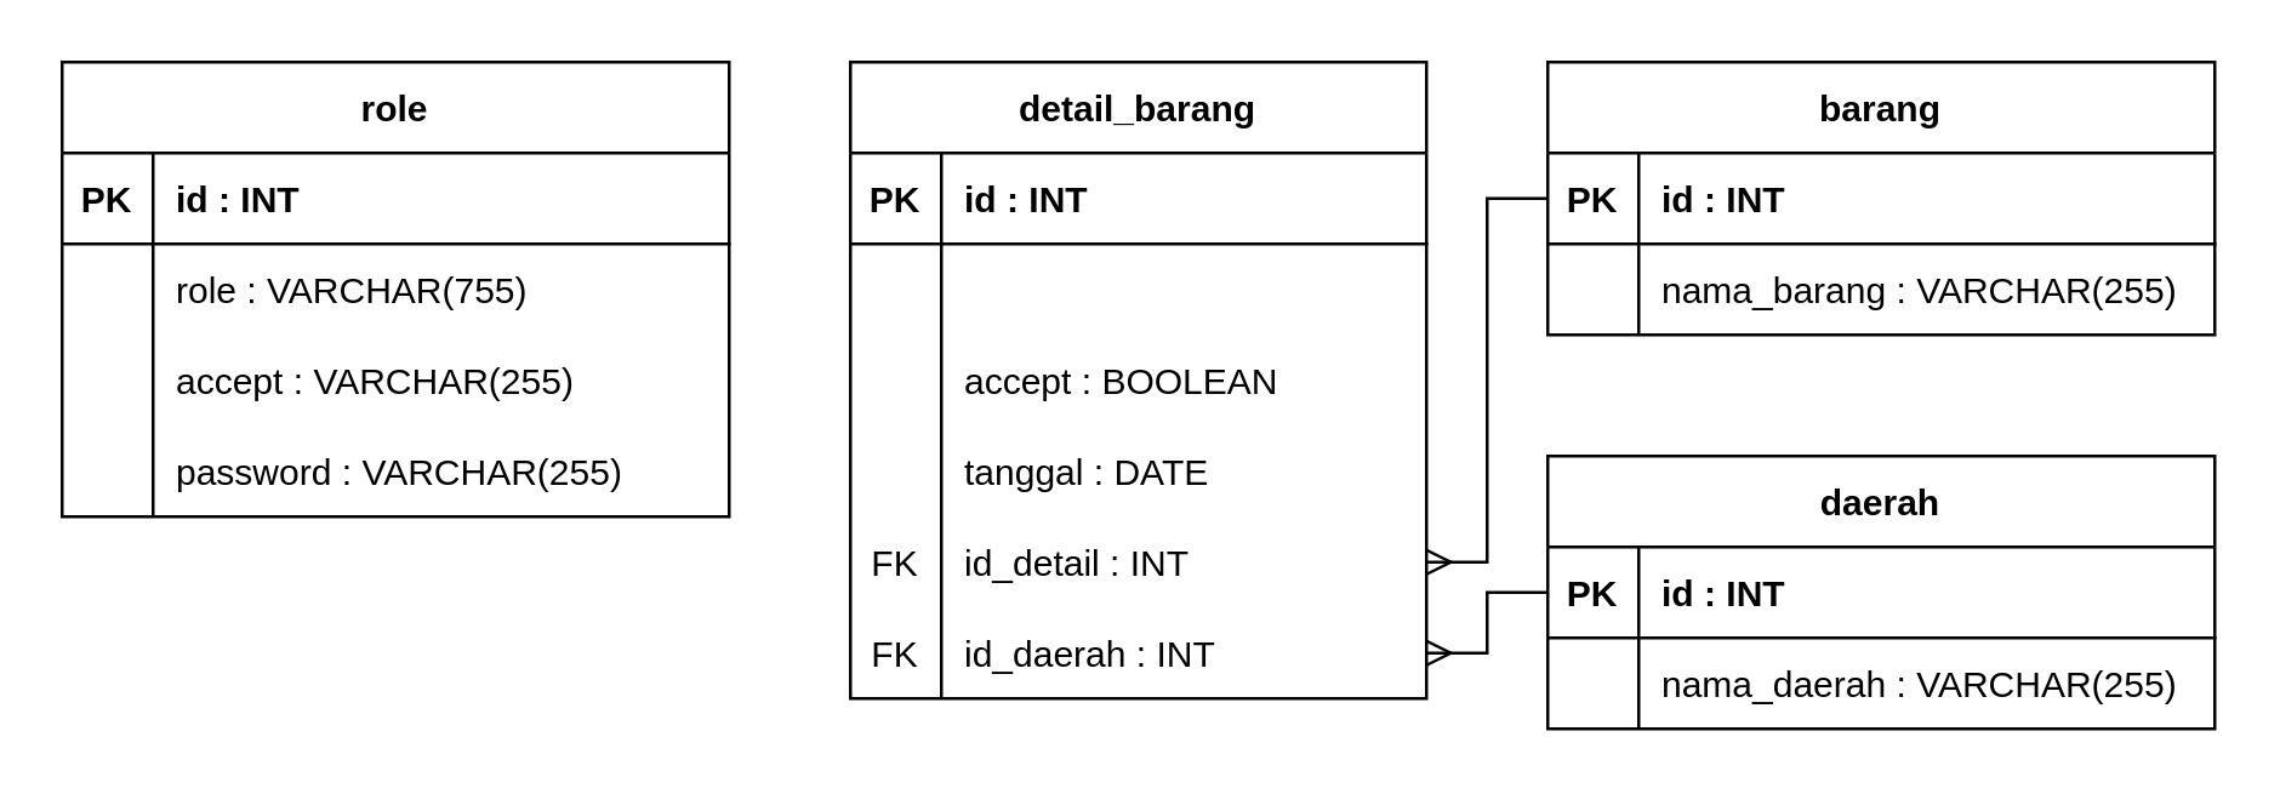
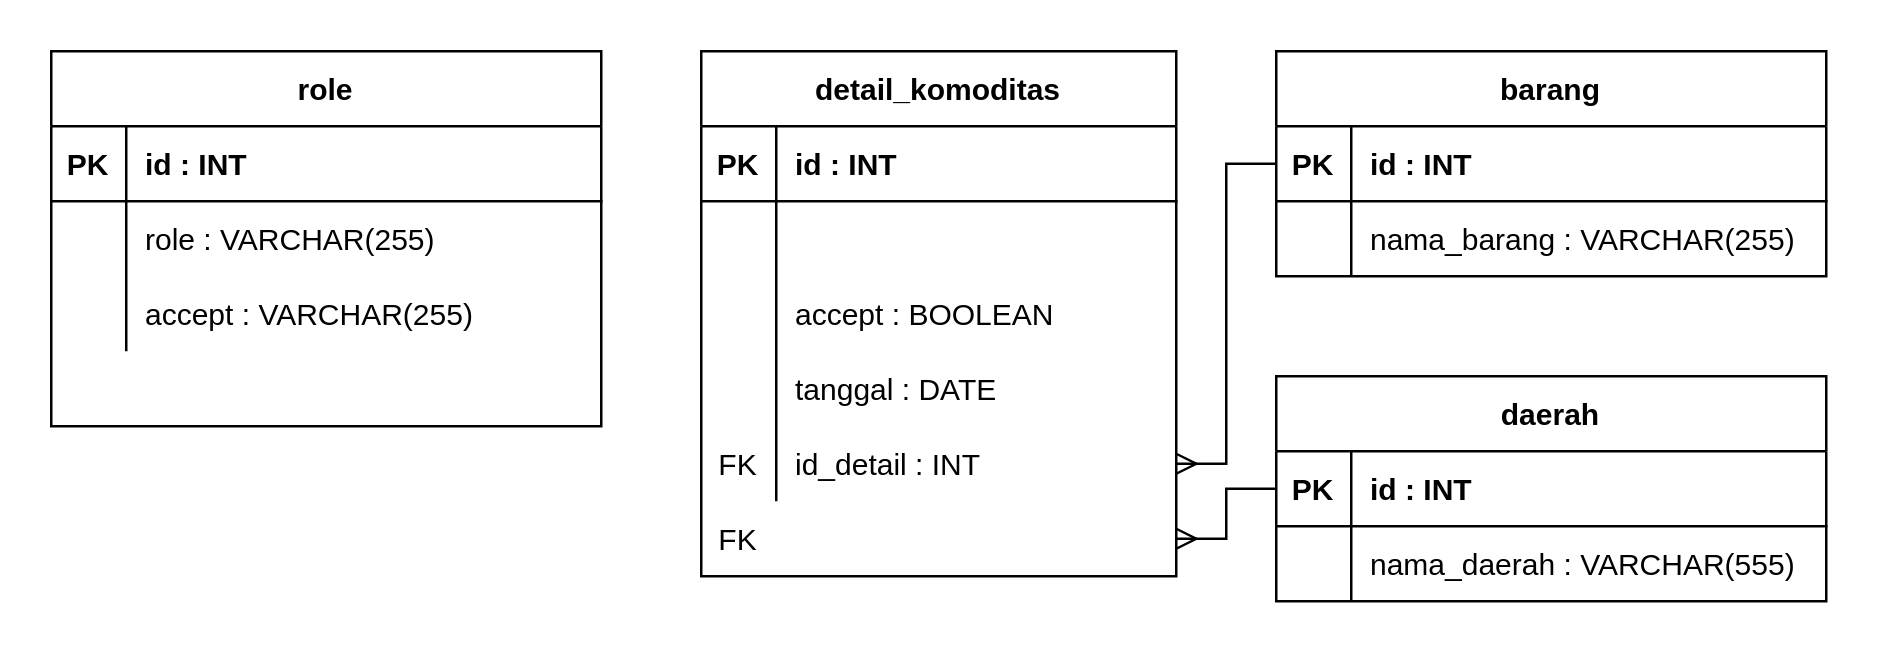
  <mxCell id="0" />
  <mxCell id="1" parent="0" />
  <mxCell id="2" value="barang" style="shape=table;startSize=30;container=1;collapsible=1;childLayout=tableLayout;fixedRows=1;rowLines=0;fontStyle=1;align=center;resizeLast=1;columnLines=1;horizontal=1;arcSize=15;" vertex="1" parent="1"><mxGeometry x="510" y="20" width="220" height="90" as="geometry"><mxRectangle x="470" y="60" width="60" height="30" as="alternateBounds" /></mxGeometry></mxCell>
  <mxCell id="3" value="" style="shape=partialRectangle;collapsible=0;dropTarget=0;pointerEvents=0;fillColor=none;top=0;left=0;bottom=1;right=0;points=[[0,0.5],[1,0.5]];portConstraint=eastwest;" vertex="1" parent="2"><mxGeometry y="30" width="220" height="30" as="geometry" /></mxCell>
  <mxCell id="4" value="PK" style="shape=partialRectangle;connectable=0;fillColor=none;top=0;left=0;bottom=0;right=0;fontStyle=1;overflow=hidden;" vertex="1" parent="3"><mxGeometry width="30" height="30" as="geometry" /></mxCell>
  <mxCell id="5" value="id : INT" style="shape=partialRectangle;connectable=0;fillColor=none;top=0;left=0;bottom=0;right=0;align=left;spacingLeft=6;fontStyle=1;overflow=hidden;" vertex="1" parent="3"><mxGeometry x="30" width="190" height="30" as="geometry" /></mxCell>
  <mxCell id="6" value="" style="shape=partialRectangle;collapsible=0;dropTarget=0;pointerEvents=0;fillColor=none;top=0;left=0;bottom=0;right=0;points=[[0,0.5],[1,0.5]];portConstraint=eastwest;" vertex="1" parent="2"><mxGeometry y="60" width="220" height="30" as="geometry" /></mxCell>
  <mxCell id="7" value="" style="shape=partialRectangle;connectable=0;fillColor=none;top=0;left=0;bottom=0;right=0;editable=1;overflow=hidden;" vertex="1" parent="6"><mxGeometry width="30" height="30" as="geometry" /></mxCell>
  <mxCell id="8" value="nama_barang : VARCHAR(255)" style="shape=partialRectangle;connectable=0;fillColor=none;top=0;left=0;bottom=0;right=0;align=left;spacingLeft=6;overflow=hidden;" vertex="1" parent="6"><mxGeometry x="30" width="190" height="30" as="geometry" /></mxCell>
- <mxCell id="9" value="detail_barang" style="shape=table;startSize=30;container=1;collapsible=1;childLayout=tableLayout;fixedRows=1;rowLines=0;fontStyle=1;align=center;resizeLast=1;columnLines=1;horizontal=1;arcSize=15;" parent="1" vertex="1"><mxGeometry x="280" y="20" width="190" height="210" as="geometry"><mxRectangle x="470" y="60" width="60" height="30" as="alternateBounds" /></mxGeometry></mxCell>
+ <mxCell id="9" value="detail_komoditas" style="shape=table;startSize=30;container=1;collapsible=1;childLayout=tableLayout;fixedRows=1;rowLines=0;fontStyle=1;align=center;resizeLast=1;columnLines=1;horizontal=1;arcSize=15;" parent="1" vertex="1"><mxGeometry x="280" y="20" width="190" height="210" as="geometry"><mxRectangle x="470" y="60" width="60" height="30" as="alternateBounds" /></mxGeometry></mxCell>
  <mxCell id="10" value="" style="shape=partialRectangle;collapsible=0;dropTarget=0;pointerEvents=0;fillColor=none;top=0;left=0;bottom=1;right=0;points=[[0,0.5],[1,0.5]];portConstraint=eastwest;" parent="9" vertex="1"><mxGeometry y="30" width="190" height="30" as="geometry" /></mxCell>
  <mxCell id="11" value="PK" style="shape=partialRectangle;connectable=0;fillColor=none;top=0;left=0;bottom=0;right=0;fontStyle=1;overflow=hidden;" parent="10" vertex="1"><mxGeometry width="30" height="30" as="geometry" /></mxCell>
  <mxCell id="12" value="id : INT" style="shape=partialRectangle;connectable=0;fillColor=none;top=0;left=0;bottom=0;right=0;align=left;spacingLeft=6;fontStyle=1;overflow=hidden;" parent="10" vertex="1"><mxGeometry x="30" width="160" height="30" as="geometry" /></mxCell>
  <mxCell id="13" value="" style="shape=partialRectangle;collapsible=0;dropTarget=0;pointerEvents=0;fillColor=none;top=0;left=0;bottom=0;right=0;points=[[0,0.5],[1,0.5]];portConstraint=eastwest;" parent="9" vertex="1"><mxGeometry y="60" width="190" height="30" as="geometry" /></mxCell>
  <mxCell id="14" value="" style="shape=partialRectangle;connectable=0;fillColor=none;top=0;left=0;bottom=0;right=0;editable=1;overflow=hidden;" parent="13" vertex="1"><mxGeometry width="30" height="30" as="geometry" /></mxCell>
  <mxCell id="15" value="" style="shape=partialRectangle;collapsible=0;dropTarget=0;pointerEvents=0;fillColor=none;top=0;left=0;bottom=0;right=0;points=[[0,0.5],[1,0.5]];portConstraint=eastwest;" vertex="1" parent="9"><mxGeometry y="90" width="190" height="30" as="geometry" /></mxCell>
  <mxCell id="16" value="" style="shape=partialRectangle;connectable=0;fillColor=none;top=0;left=0;bottom=0;right=0;editable=1;overflow=hidden;" vertex="1" parent="15"><mxGeometry width="30" height="30" as="geometry" /></mxCell>
  <mxCell id="17" value="accept : BOOLEAN" style="shape=partialRectangle;connectable=0;fillColor=none;top=0;left=0;bottom=0;right=0;align=left;spacingLeft=6;overflow=hidden;" vertex="1" parent="15"><mxGeometry x="30" width="160" height="30" as="geometry" /></mxCell>
  <mxCell id="18" value="" style="shape=partialRectangle;collapsible=0;dropTarget=0;pointerEvents=0;fillColor=none;top=0;left=0;bottom=0;right=0;points=[[0,0.5],[1,0.5]];portConstraint=eastwest;" vertex="1" parent="9"><mxGeometry y="120" width="190" height="30" as="geometry" /></mxCell>
  <mxCell id="19" value="" style="shape=partialRectangle;connectable=0;fillColor=none;top=0;left=0;bottom=0;right=0;editable=1;overflow=hidden;" vertex="1" parent="18"><mxGeometry width="30" height="30" as="geometry" /></mxCell>
  <mxCell id="20" value="tanggal : DATE" style="shape=partialRectangle;connectable=0;fillColor=none;top=0;left=0;bottom=0;right=0;align=left;spacingLeft=6;overflow=hidden;" vertex="1" parent="18"><mxGeometry x="30" width="160" height="30" as="geometry" /></mxCell>
  <mxCell id="21" value="" style="shape=partialRectangle;collapsible=0;dropTarget=0;pointerEvents=0;fillColor=none;top=0;left=0;bottom=0;right=0;points=[[0,0.5],[1,0.5]];portConstraint=eastwest;" parent="9" vertex="1"><mxGeometry y="150" width="190" height="30" as="geometry" /></mxCell>
  <mxCell id="22" value="FK" style="shape=partialRectangle;connectable=0;fillColor=none;top=0;left=0;bottom=0;right=0;editable=1;overflow=hidden;" parent="21" vertex="1"><mxGeometry width="30" height="30" as="geometry" /></mxCell>
  <mxCell id="23" value="id_detail : INT" style="shape=partialRectangle;connectable=0;fillColor=none;top=0;left=0;bottom=0;right=0;align=left;spacingLeft=6;overflow=hidden;" parent="21" vertex="1"><mxGeometry x="30" width="160" height="30" as="geometry" /></mxCell>
  <mxCell id="24" value="" style="shape=partialRectangle;collapsible=0;dropTarget=0;pointerEvents=0;fillColor=none;top=0;left=0;bottom=0;right=0;points=[[0,0.5],[1,0.5]];portConstraint=eastwest;" parent="9" vertex="1"><mxGeometry y="180" width="190" height="30" as="geometry" /></mxCell>
  <mxCell id="25" value="FK" style="shape=partialRectangle;connectable=0;fillColor=none;top=0;left=0;bottom=0;right=0;editable=1;overflow=hidden;" parent="24" vertex="1"><mxGeometry width="30" height="30" as="geometry" /></mxCell>
- <mxCell id="26" value="id_daerah : INT" style="shape=partialRectangle;connectable=0;fillColor=none;top=0;left=0;bottom=0;right=0;align=left;spacingLeft=6;overflow=hidden;" parent="24" vertex="1"><mxGeometry x="30" width="160" height="30" as="geometry" /></mxCell>
  <mxCell id="27" value="daerah" style="shape=table;startSize=30;container=1;collapsible=1;childLayout=tableLayout;fixedRows=1;rowLines=0;fontStyle=1;align=center;resizeLast=1;columnLines=1;horizontal=1;arcSize=15;" vertex="1" parent="1"><mxGeometry x="510" y="150" width="220" height="90" as="geometry"><mxRectangle x="470" y="60" width="60" height="30" as="alternateBounds" /></mxGeometry></mxCell>
  <mxCell id="28" value="" style="shape=partialRectangle;collapsible=0;dropTarget=0;pointerEvents=0;fillColor=none;top=0;left=0;bottom=1;right=0;points=[[0,0.5],[1,0.5]];portConstraint=eastwest;" vertex="1" parent="27"><mxGeometry y="30" width="220" height="30" as="geometry" /></mxCell>
  <mxCell id="29" value="PK" style="shape=partialRectangle;connectable=0;fillColor=none;top=0;left=0;bottom=0;right=0;fontStyle=1;overflow=hidden;" vertex="1" parent="28"><mxGeometry width="30" height="30" as="geometry" /></mxCell>
  <mxCell id="30" value="id : INT" style="shape=partialRectangle;connectable=0;fillColor=none;top=0;left=0;bottom=0;right=0;align=left;spacingLeft=6;fontStyle=1;overflow=hidden;" vertex="1" parent="28"><mxGeometry x="30" width="190" height="30" as="geometry" /></mxCell>
  <mxCell id="31" value="" style="shape=partialRectangle;collapsible=0;dropTarget=0;pointerEvents=0;fillColor=none;top=0;left=0;bottom=0;right=0;points=[[0,0.5],[1,0.5]];portConstraint=eastwest;" vertex="1" parent="27"><mxGeometry y="60" width="220" height="30" as="geometry" /></mxCell>
  <mxCell id="32" value="" style="shape=partialRectangle;connectable=0;fillColor=none;top=0;left=0;bottom=0;right=0;editable=1;overflow=hidden;" vertex="1" parent="31"><mxGeometry width="30" height="30" as="geometry" /></mxCell>
- <mxCell id="33" value="nama_daerah : VARCHAR(255)" style="shape=partialRectangle;connectable=0;fillColor=none;top=0;left=0;bottom=0;right=0;align=left;spacingLeft=6;overflow=hidden;" vertex="1" parent="31"><mxGeometry x="30" width="190" height="30" as="geometry" /></mxCell>
+ <mxCell id="33" value="nama_daerah : VARCHAR(555)" style="shape=partialRectangle;connectable=0;fillColor=none;top=0;left=0;bottom=0;right=0;align=left;spacingLeft=6;overflow=hidden;" vertex="1" parent="31"><mxGeometry x="30" width="190" height="30" as="geometry" /></mxCell>
  <mxCell id="34" value="role" style="shape=table;startSize=30;container=1;collapsible=1;childLayout=tableLayout;fixedRows=1;rowLines=0;fontStyle=1;align=center;resizeLast=1;columnLines=1;horizontal=1;arcSize=15;" vertex="1" parent="1"><mxGeometry x="20" y="20" width="220" height="150" as="geometry"><mxRectangle x="470" y="60" width="60" height="30" as="alternateBounds" /></mxGeometry></mxCell>
  <mxCell id="35" value="" style="shape=partialRectangle;collapsible=0;dropTarget=0;pointerEvents=0;fillColor=none;top=0;left=0;bottom=1;right=0;points=[[0,0.5],[1,0.5]];portConstraint=eastwest;" vertex="1" parent="34"><mxGeometry y="30" width="220" height="30" as="geometry" /></mxCell>
  <mxCell id="36" value="PK" style="shape=partialRectangle;connectable=0;fillColor=none;top=0;left=0;bottom=0;right=0;fontStyle=1;overflow=hidden;" vertex="1" parent="35"><mxGeometry width="30" height="30" as="geometry" /></mxCell>
  <mxCell id="37" value="id : INT" style="shape=partialRectangle;connectable=0;fillColor=none;top=0;left=0;bottom=0;right=0;align=left;spacingLeft=6;fontStyle=1;overflow=hidden;" vertex="1" parent="35"><mxGeometry x="30" width="190" height="30" as="geometry" /></mxCell>
  <mxCell id="38" value="" style="shape=partialRectangle;collapsible=0;dropTarget=0;pointerEvents=0;fillColor=none;top=0;left=0;bottom=0;right=0;points=[[0,0.5],[1,0.5]];portConstraint=eastwest;" vertex="1" parent="34"><mxGeometry y="60" width="220" height="30" as="geometry" /></mxCell>
  <mxCell id="39" value="" style="shape=partialRectangle;connectable=0;fillColor=none;top=0;left=0;bottom=0;right=0;editable=1;overflow=hidden;" vertex="1" parent="38"><mxGeometry width="30" height="30" as="geometry" /></mxCell>
- <mxCell id="40" value="role : VARCHAR(755)" style="shape=partialRectangle;connectable=0;fillColor=none;top=0;left=0;bottom=0;right=0;align=left;spacingLeft=6;overflow=hidden;" vertex="1" parent="38"><mxGeometry x="30" width="190" height="30" as="geometry" /></mxCell>
+ <mxCell id="40" value="role : VARCHAR(255)" style="shape=partialRectangle;connectable=0;fillColor=none;top=0;left=0;bottom=0;right=0;align=left;spacingLeft=6;overflow=hidden;" vertex="1" parent="38"><mxGeometry x="30" width="190" height="30" as="geometry" /></mxCell>
  <mxCell id="41" value="" style="shape=partialRectangle;collapsible=0;dropTarget=0;pointerEvents=0;fillColor=none;top=0;left=0;bottom=0;right=0;points=[[0,0.5],[1,0.5]];portConstraint=eastwest;" vertex="1" parent="34"><mxGeometry y="90" width="220" height="30" as="geometry" /></mxCell>
  <mxCell id="42" value="" style="shape=partialRectangle;connectable=0;fillColor=none;top=0;left=0;bottom=0;right=0;editable=1;overflow=hidden;" vertex="1" parent="41"><mxGeometry width="30" height="30" as="geometry" /></mxCell>
  <mxCell id="43" value="accept : VARCHAR(255)" style="shape=partialRectangle;connectable=0;fillColor=none;top=0;left=0;bottom=0;right=0;align=left;spacingLeft=6;overflow=hidden;" vertex="1" parent="41"><mxGeometry x="30" width="190" height="30" as="geometry" /></mxCell>
  <mxCell id="44" value="" style="shape=partialRectangle;collapsible=0;dropTarget=0;pointerEvents=0;fillColor=none;top=0;left=0;bottom=0;right=0;points=[[0,0.5],[1,0.5]];portConstraint=eastwest;" vertex="1" parent="34"><mxGeometry y="120" width="220" height="30" as="geometry" /></mxCell>
  <mxCell id="45" value="" style="shape=partialRectangle;connectable=0;fillColor=none;top=0;left=0;bottom=0;right=0;editable=1;overflow=hidden;" vertex="1" parent="44"><mxGeometry width="30" height="30" as="geometry" /></mxCell>
- <mxCell id="46" value="password : VARCHAR(255)" style="shape=partialRectangle;connectable=0;fillColor=none;top=0;left=0;bottom=0;right=0;align=left;spacingLeft=6;overflow=hidden;" vertex="1" parent="44"><mxGeometry x="30" width="190" height="30" as="geometry" /></mxCell>
  <mxCell id="47" style="edgeStyle=orthogonalEdgeStyle;rounded=0;orthogonalLoop=1;jettySize=auto;html=1;exitX=1;exitY=0.5;exitDx=0;exitDy=0;entryX=0;entryY=0.5;entryDx=0;entryDy=0;endArrow=none;endFill=0;startArrow=ERmany;startFill=0;" edge="1" parent="1" source="21" target="3"><mxGeometry relative="1" as="geometry" /></mxCell>
  <mxCell id="48" style="edgeStyle=orthogonalEdgeStyle;rounded=0;orthogonalLoop=1;jettySize=auto;html=1;exitX=0;exitY=0.5;exitDx=0;exitDy=0;entryX=1;entryY=0.5;entryDx=0;entryDy=0;endArrow=ERmany;endFill=0;" edge="1" parent="1" source="28" target="24"><mxGeometry relative="1" as="geometry" /></mxCell>
